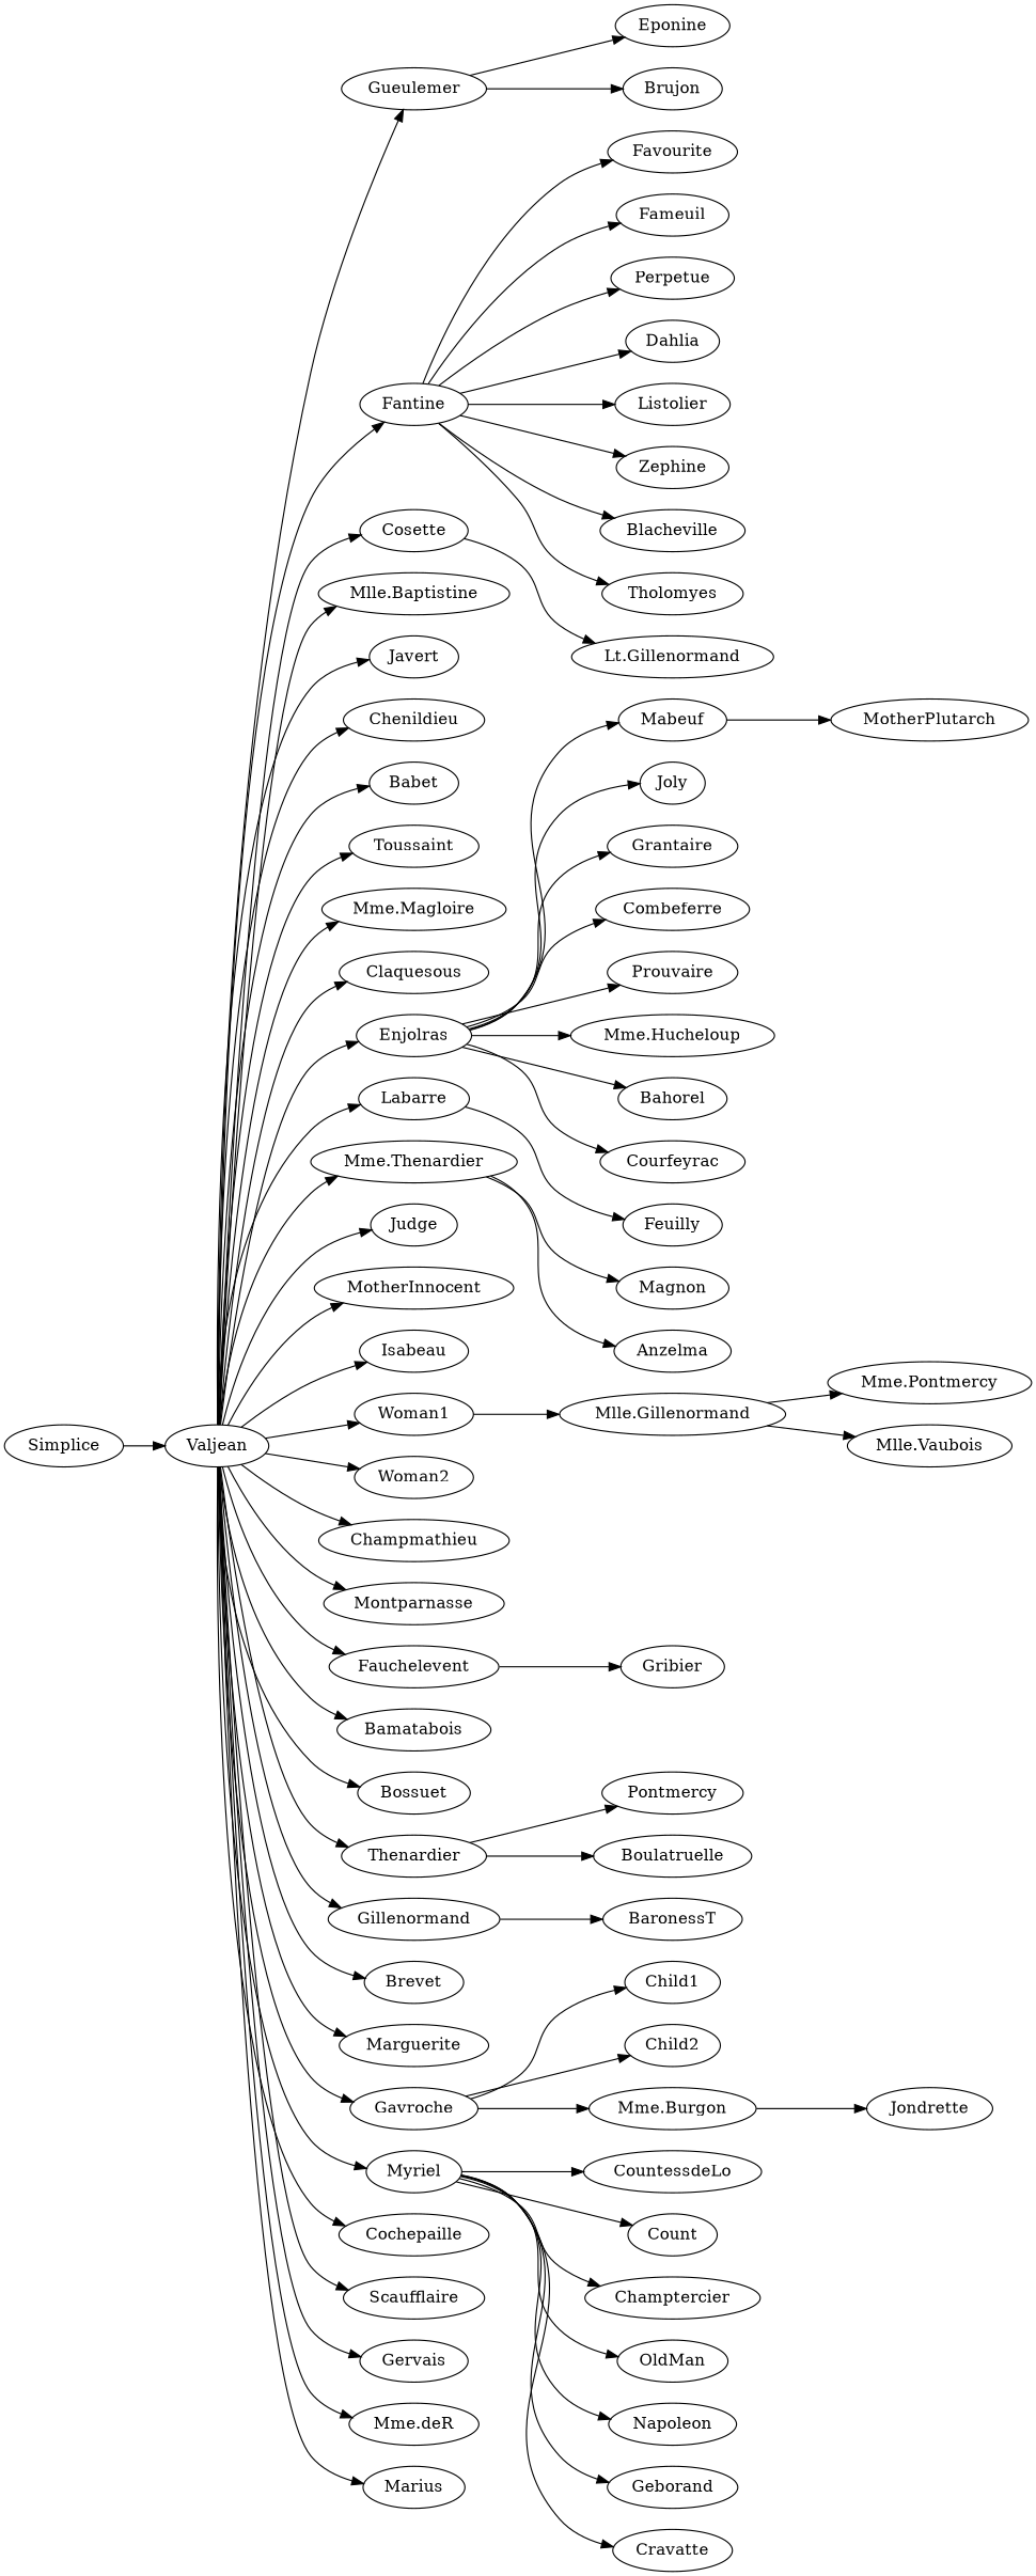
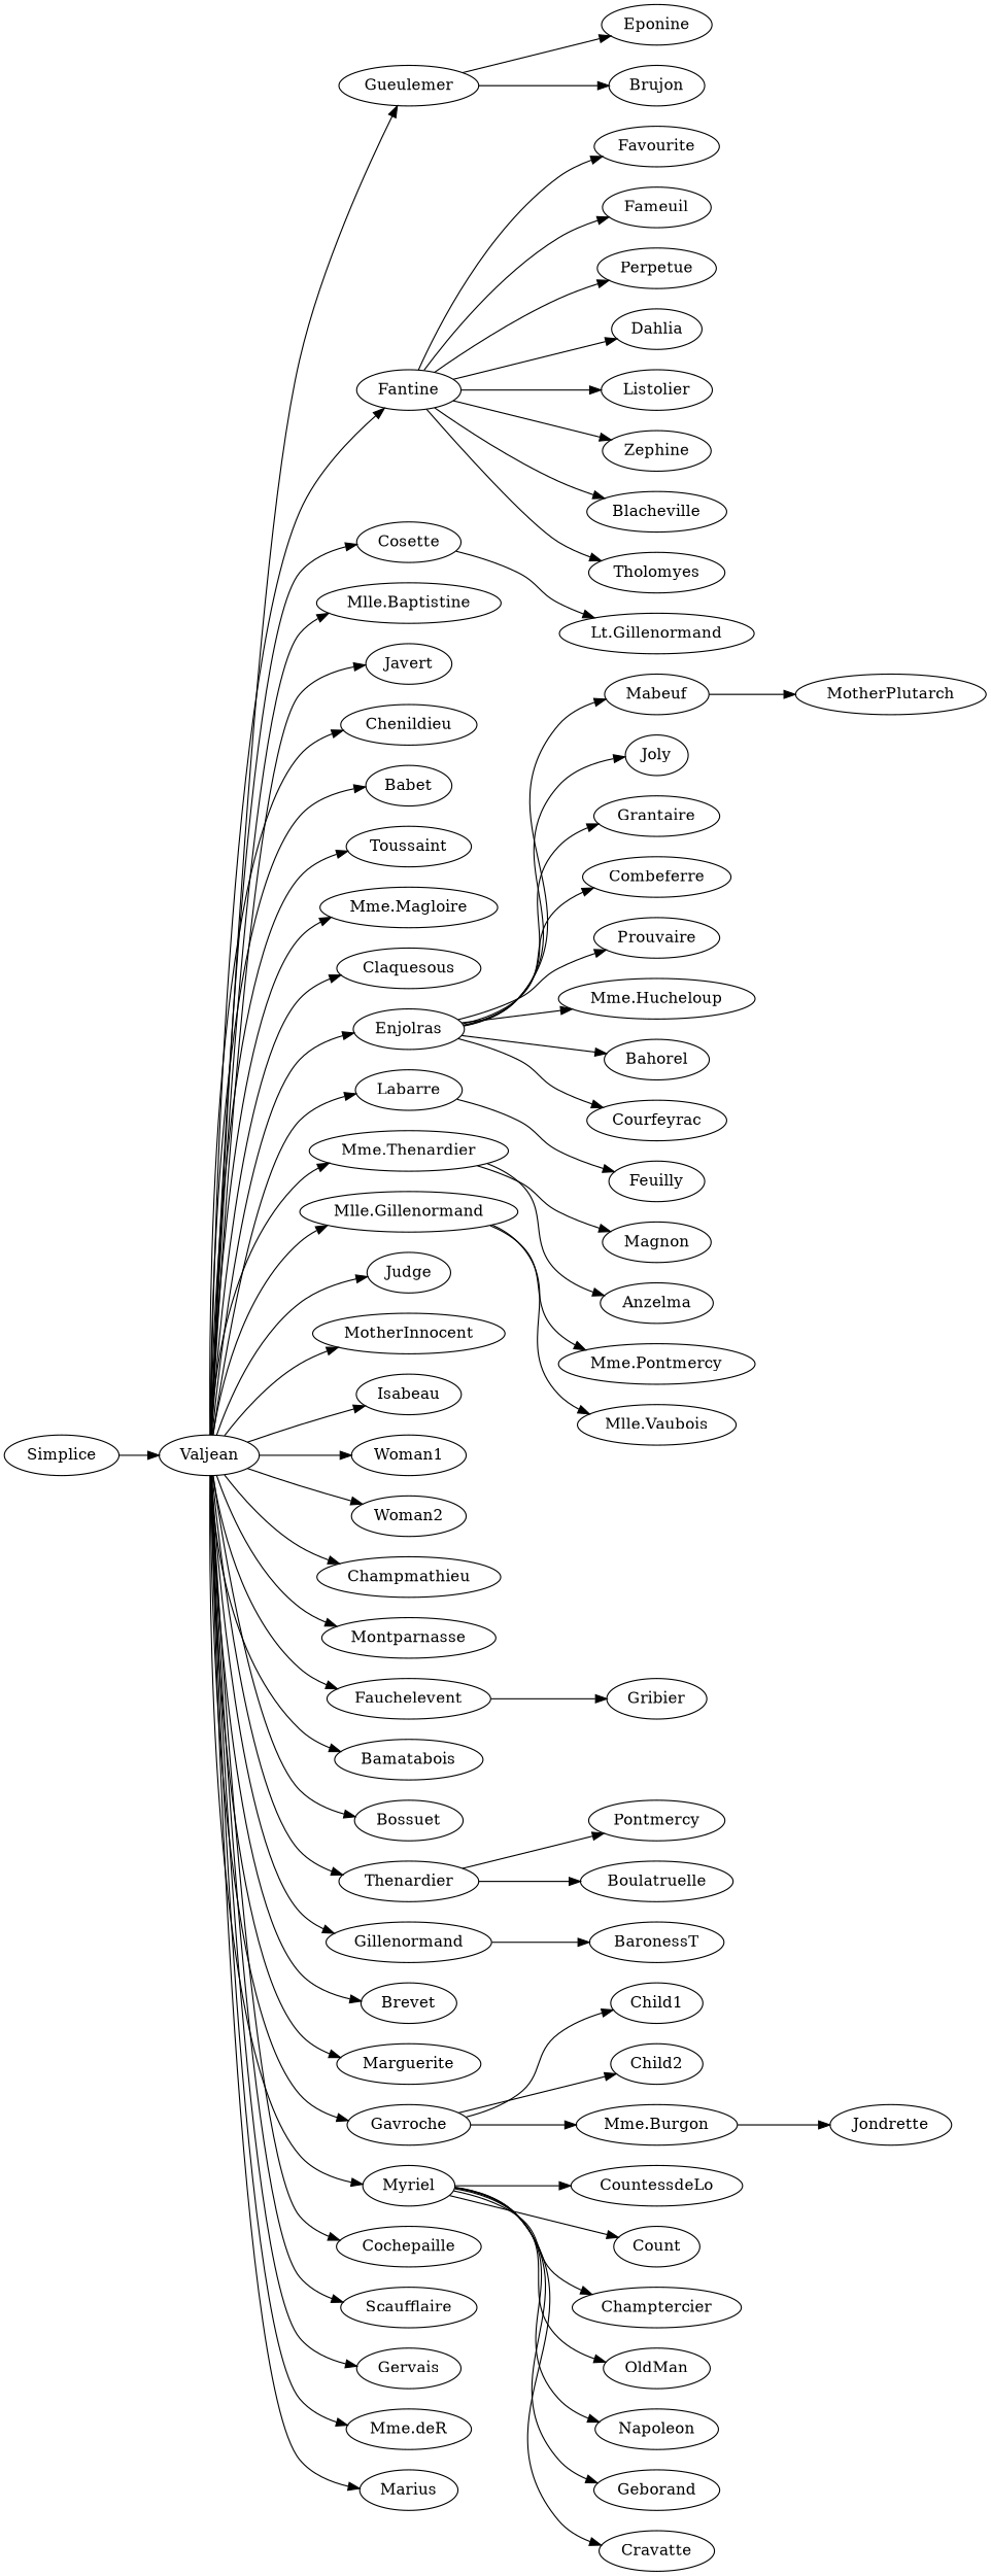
  digraph {
    rankdir=LR
    Gueulemer
    Eponine
    Brujon
    Fantine
    Favourite
    Fameuil
    Perpetue
    Dahlia
    Listolier
    Zephine
    Blacheville
    Tholomyes
    Cosette
    "Lt.Gillenormand"
    Valjean
    "Mlle.Baptistine"
    Javert
    Chenildieu
    Babet
    Toussaint
    "Mme.Magloire"
    Claquesous
    Enjolras
    Labarre
    "Mme.Thenardier"
    "Mlle.Gillenormand"
    Judge
    MotherInnocent
    Isabeau
    Woman1
    Woman2
    Champmathieu
    Montparnasse
    Fauchelevent
    Bamatabois
    Bossuet
    Thenardier
    Gillenormand
    Brevet
    Marguerite
    Gavroche
    Myriel
    Cochepaille
    Scaufflaire
    Gervais
    "Mme.deR"
    Marius
    Mabeuf
    Joly
    Grantaire
    Combeferre
    Prouvaire
    "Mme.Hucheloup"
    Bahorel
    Courfeyrac
    Feuilly
    Magnon
    Anzelma
    "Mme.Pontmercy"
    "Mlle.Vaubois"
    Simplice
    Gribier
    Pontmercy
    Boulatruelle
    BaronessT
    Child1
    Child2
    "Mme.Burgon"
    CountessdeLo
    Count
    Champtercier
    OldMan
    Napoleon
    Geborand
    Cravatte
    MotherPlutarch
    Jondrette
    Gueulemer -> Eponine
    Gueulemer -> Brujon
    Fantine -> Favourite
    Fantine -> Fameuil
    Fantine -> Perpetue
    Fantine -> Dahlia
    Fantine -> Listolier
    Fantine -> Zephine
    Fantine -> Blacheville
    Fantine -> Tholomyes
    Cosette -> "Lt.Gillenormand"
    Valjean -> Gueulemer
    Valjean -> Fantine
    Valjean -> Cosette
    Valjean -> "Mlle.Baptistine"
    Valjean -> Javert
    Valjean -> Chenildieu
    Valjean -> Babet
    Valjean -> Toussaint
    Valjean -> "Mme.Magloire"
    Valjean -> Claquesous
    Valjean -> Enjolras
    Valjean -> Labarre
    Valjean -> "Mme.Thenardier"
-   Woman1 -> "Mlle.Gillenormand"
+   Valjean -> "Mlle.Gillenormand"
    Valjean -> Judge
    Valjean -> MotherInnocent
    Valjean -> Isabeau
    Valjean -> Woman1
    Valjean -> Woman2
    Valjean -> Champmathieu
    Valjean -> Montparnasse
    Valjean -> Fauchelevent
    Valjean -> Bamatabois
    Valjean -> Bossuet
    Valjean -> Thenardier
    Valjean -> Gillenormand
    Valjean -> Brevet
    Valjean -> Marguerite
    Valjean -> Gavroche
    Valjean -> Myriel
    Valjean -> Cochepaille
    Valjean -> Scaufflaire
    Valjean -> Gervais
    Valjean -> "Mme.deR"
    Valjean -> Marius
    Enjolras -> Mabeuf
    Enjolras -> Joly
    Enjolras -> Grantaire
    Enjolras -> Combeferre
    Enjolras -> Prouvaire
    Enjolras -> "Mme.Hucheloup"
    Enjolras -> Bahorel
    Enjolras -> Courfeyrac
    Labarre -> Feuilly
    "Mme.Thenardier" -> Magnon
    "Mme.Thenardier" -> Anzelma
    "Mlle.Gillenormand" -> "Mme.Pontmercy"
    "Mlle.Gillenormand" -> "Mlle.Vaubois"
    Fauchelevent -> Gribier
    Thenardier -> Pontmercy
    Thenardier -> Boulatruelle
    Gillenormand -> BaronessT
    Gavroche -> Child1
    Gavroche -> Child2
    Gavroche -> "Mme.Burgon"
    Myriel -> CountessdeLo
    Myriel -> Count
    Myriel -> Champtercier
    Myriel -> OldMan
    Myriel -> Napoleon
    Myriel -> Geborand
    Myriel -> Cravatte
    Mabeuf -> MotherPlutarch
    Simplice -> Valjean
    "Mme.Burgon" -> Jondrette
  }
